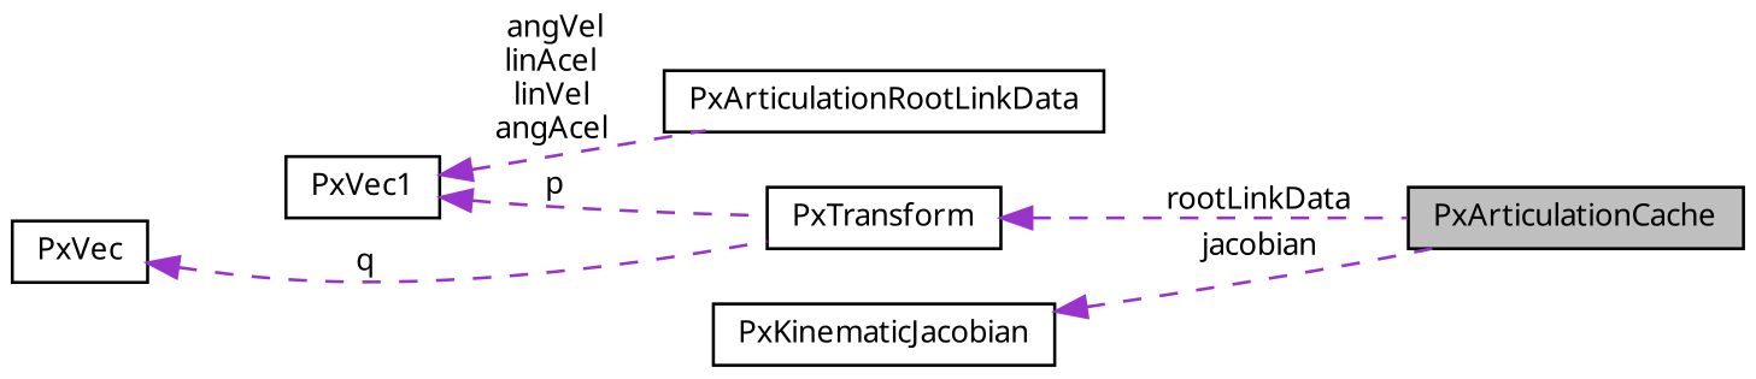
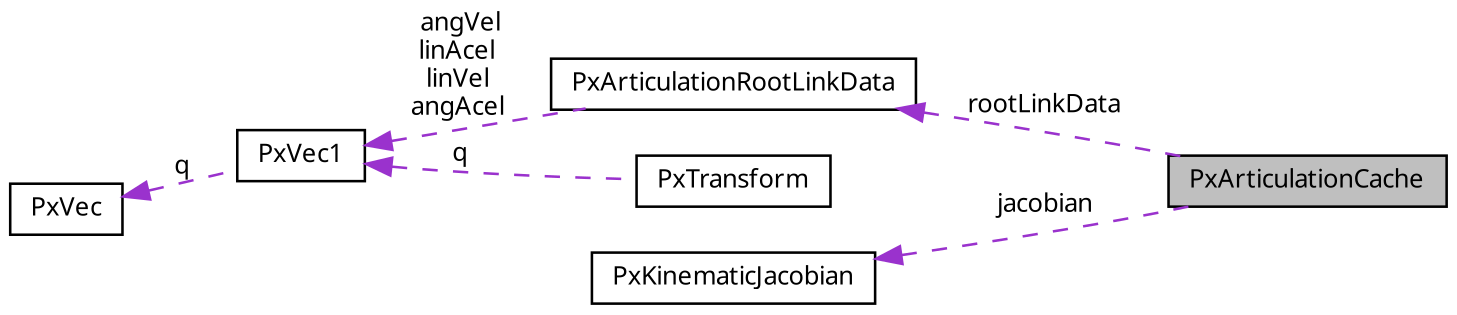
  digraph {
    fontname="Noto Sans"
    rankdir=LR
    node [color=black fillcolor=white fontname="Noto Sans" fontsize=10 shape=record style=filled]
    edge [color=darkorchid3 dir=back fontname="Noto Sans" fontsize=10 labelfontname=Helvetica labelfontsize=10 style=dashed]
    n1 [fillcolor=grey75 fontcolor=black height=0.2 label=PxArticulationCache width=0.4]
    n2 [height=0.2 label=PxArticulationRootLinkData width=0.4]
    n3 [height=0.2 label=PxVec1 width=0.4]
    n4 [height=0.2 label=PxTransform width=0.4]
    n5 [height=0.2 label=PxVec width=0.4]
    n6 [height=0.2 label=PxKinematicJacobian width=0.4]
-   n4 -> n1 [label=" rootLinkData"]
+   n2 -> n1 [label=" rootLinkData"]
    n3 -> n2 [label=" angVel\nlinAcel\nlinVel\nangAcel"]
-   n3 -> n4 [label=" p"]
-   n5 -> n4 [label=" q"]
+   n3 -> n4 [label=" q"]
+   n5 -> n3 [label=" q"]
    n6 -> n1 [label=" jacobian"]
  }
